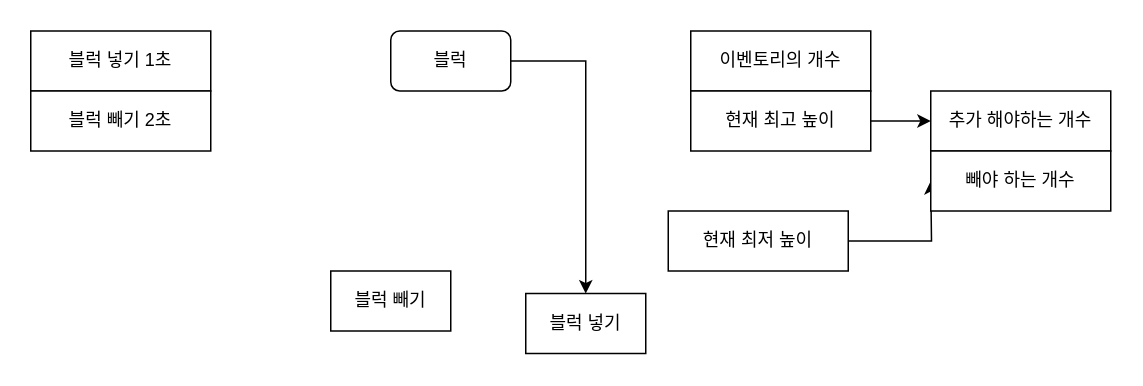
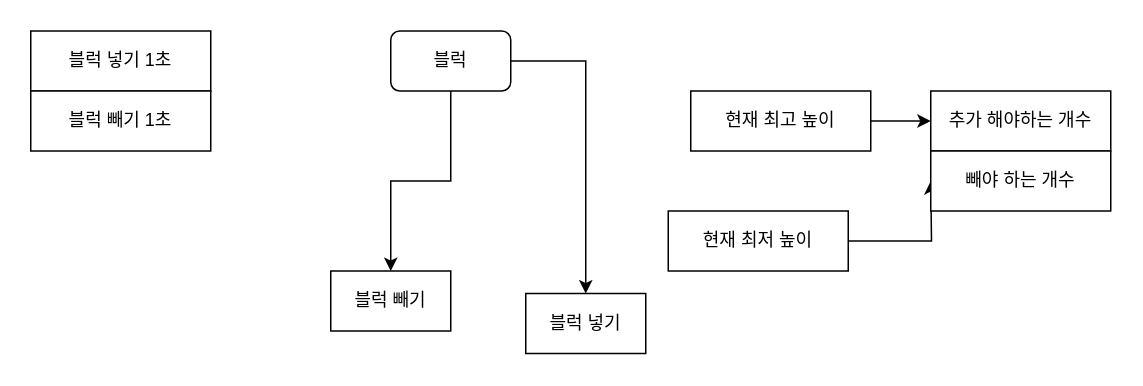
  <mxCell id="0" />
  <mxCell id="1" parent="0" />
  <mxCell id="2" value="블럭 넣기 1초" style="rounded=0;whiteSpace=wrap;html=1;" vertex="1" parent="1"><mxGeometry x="20" y="20" width="120" height="40" as="geometry" /></mxCell>
- <mxCell id="3" value="블럭 빼기 2초" style="rounded=0;whiteSpace=wrap;html=1;" vertex="1" parent="1"><mxGeometry x="20" y="60" width="120" height="40" as="geometry" /></mxCell>
+ <mxCell id="3" value="블럭 빼기 1초" style="rounded=0;whiteSpace=wrap;html=1;" vertex="1" parent="1"><mxGeometry x="20" y="60" width="120" height="40" as="geometry" /></mxCell>
+ <mxCell id="4" style="edgeStyle=orthogonalEdgeStyle;rounded=0;orthogonalLoop=1;jettySize=auto;html=1;entryX=0.5;entryY=0;entryDx=0;entryDy=0;" edge="1" parent="1" source="6" target="7"><mxGeometry relative="1" as="geometry" /></mxCell>
  <mxCell id="5" style="edgeStyle=orthogonalEdgeStyle;rounded=0;orthogonalLoop=1;jettySize=auto;html=1;entryX=0.5;entryY=0;entryDx=0;entryDy=0;" edge="1" parent="1" source="6" target="8"><mxGeometry relative="1" as="geometry" /></mxCell>
  <mxCell id="6" value="블럭" style="whiteSpace=wrap;html=1;rounded=1;" vertex="1" parent="1"><mxGeometry x="260" y="20" width="80" height="40" as="geometry" /></mxCell>
  <mxCell id="7" value="블럭 빼기" style="rounded=0;whiteSpace=wrap;html=1;" vertex="1" parent="1"><mxGeometry x="220" y="180" width="80" height="40" as="geometry" /></mxCell>
  <mxCell id="8" value="블럭 넣기" style="rounded=0;whiteSpace=wrap;html=1;" vertex="1" parent="1"><mxGeometry x="350" y="195" width="80" height="40" as="geometry" /></mxCell>
- <mxCell id="9" value="이벤토리의 개수" style="rounded=0;whiteSpace=wrap;html=1;" vertex="1" parent="1"><mxGeometry x="460" y="20" width="120" height="40" as="geometry" /></mxCell>
  <mxCell id="10" style="edgeStyle=orthogonalEdgeStyle;rounded=0;orthogonalLoop=1;jettySize=auto;html=1;" edge="1" parent="1" source="11"><mxGeometry relative="1" as="geometry"><mxPoint x="620" y="80" as="targetPoint" /></mxGeometry></mxCell>
  <mxCell id="11" value="현재 최고 높이" style="rounded=0;whiteSpace=wrap;html=1;" vertex="1" parent="1"><mxGeometry x="460" y="60" width="120" height="40" as="geometry" /></mxCell>
  <mxCell id="12" style="edgeStyle=orthogonalEdgeStyle;rounded=0;orthogonalLoop=1;jettySize=auto;html=1;" edge="1" parent="1" source="13"><mxGeometry relative="1" as="geometry"><mxPoint x="620" y="120" as="targetPoint" /></mxGeometry></mxCell>
  <mxCell id="13" value="현재 최저 높이" style="rounded=0;whiteSpace=wrap;html=1;" vertex="1" parent="1"><mxGeometry x="445" y="140" width="120" height="40" as="geometry" /></mxCell>
  <mxCell id="14" value="추가 해야하는 개수" style="rounded=0;whiteSpace=wrap;html=1;" vertex="1" parent="1"><mxGeometry x="620" y="60" width="120" height="40" as="geometry" /></mxCell>
  <mxCell id="15" value="빼야 하는 개수" style="rounded=0;whiteSpace=wrap;html=1;" vertex="1" parent="1"><mxGeometry x="620" y="100" width="120" height="40" as="geometry" /></mxCell>
